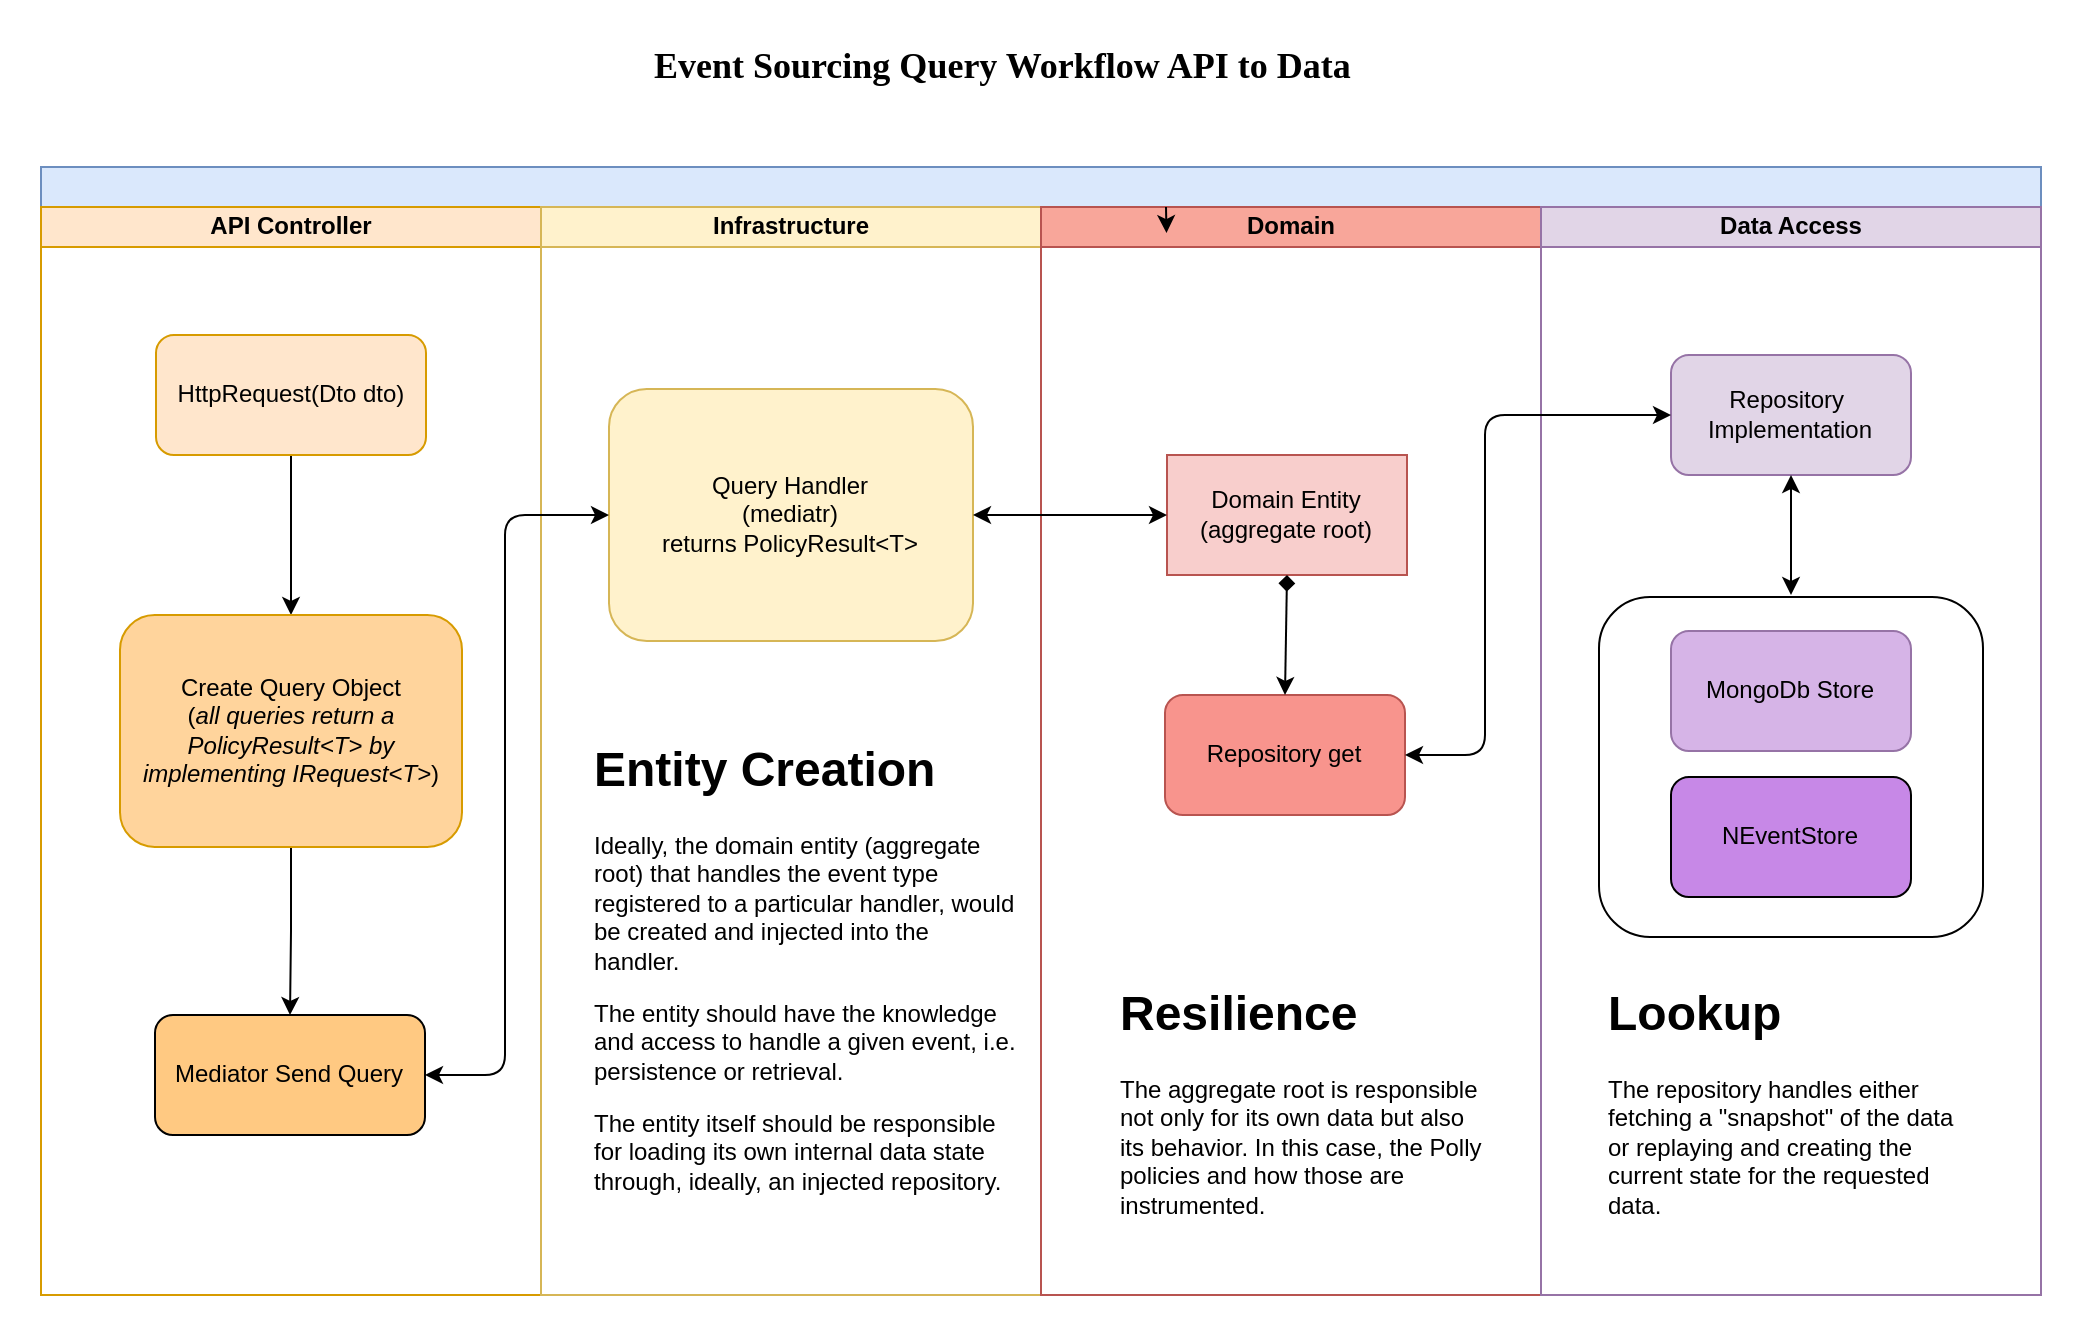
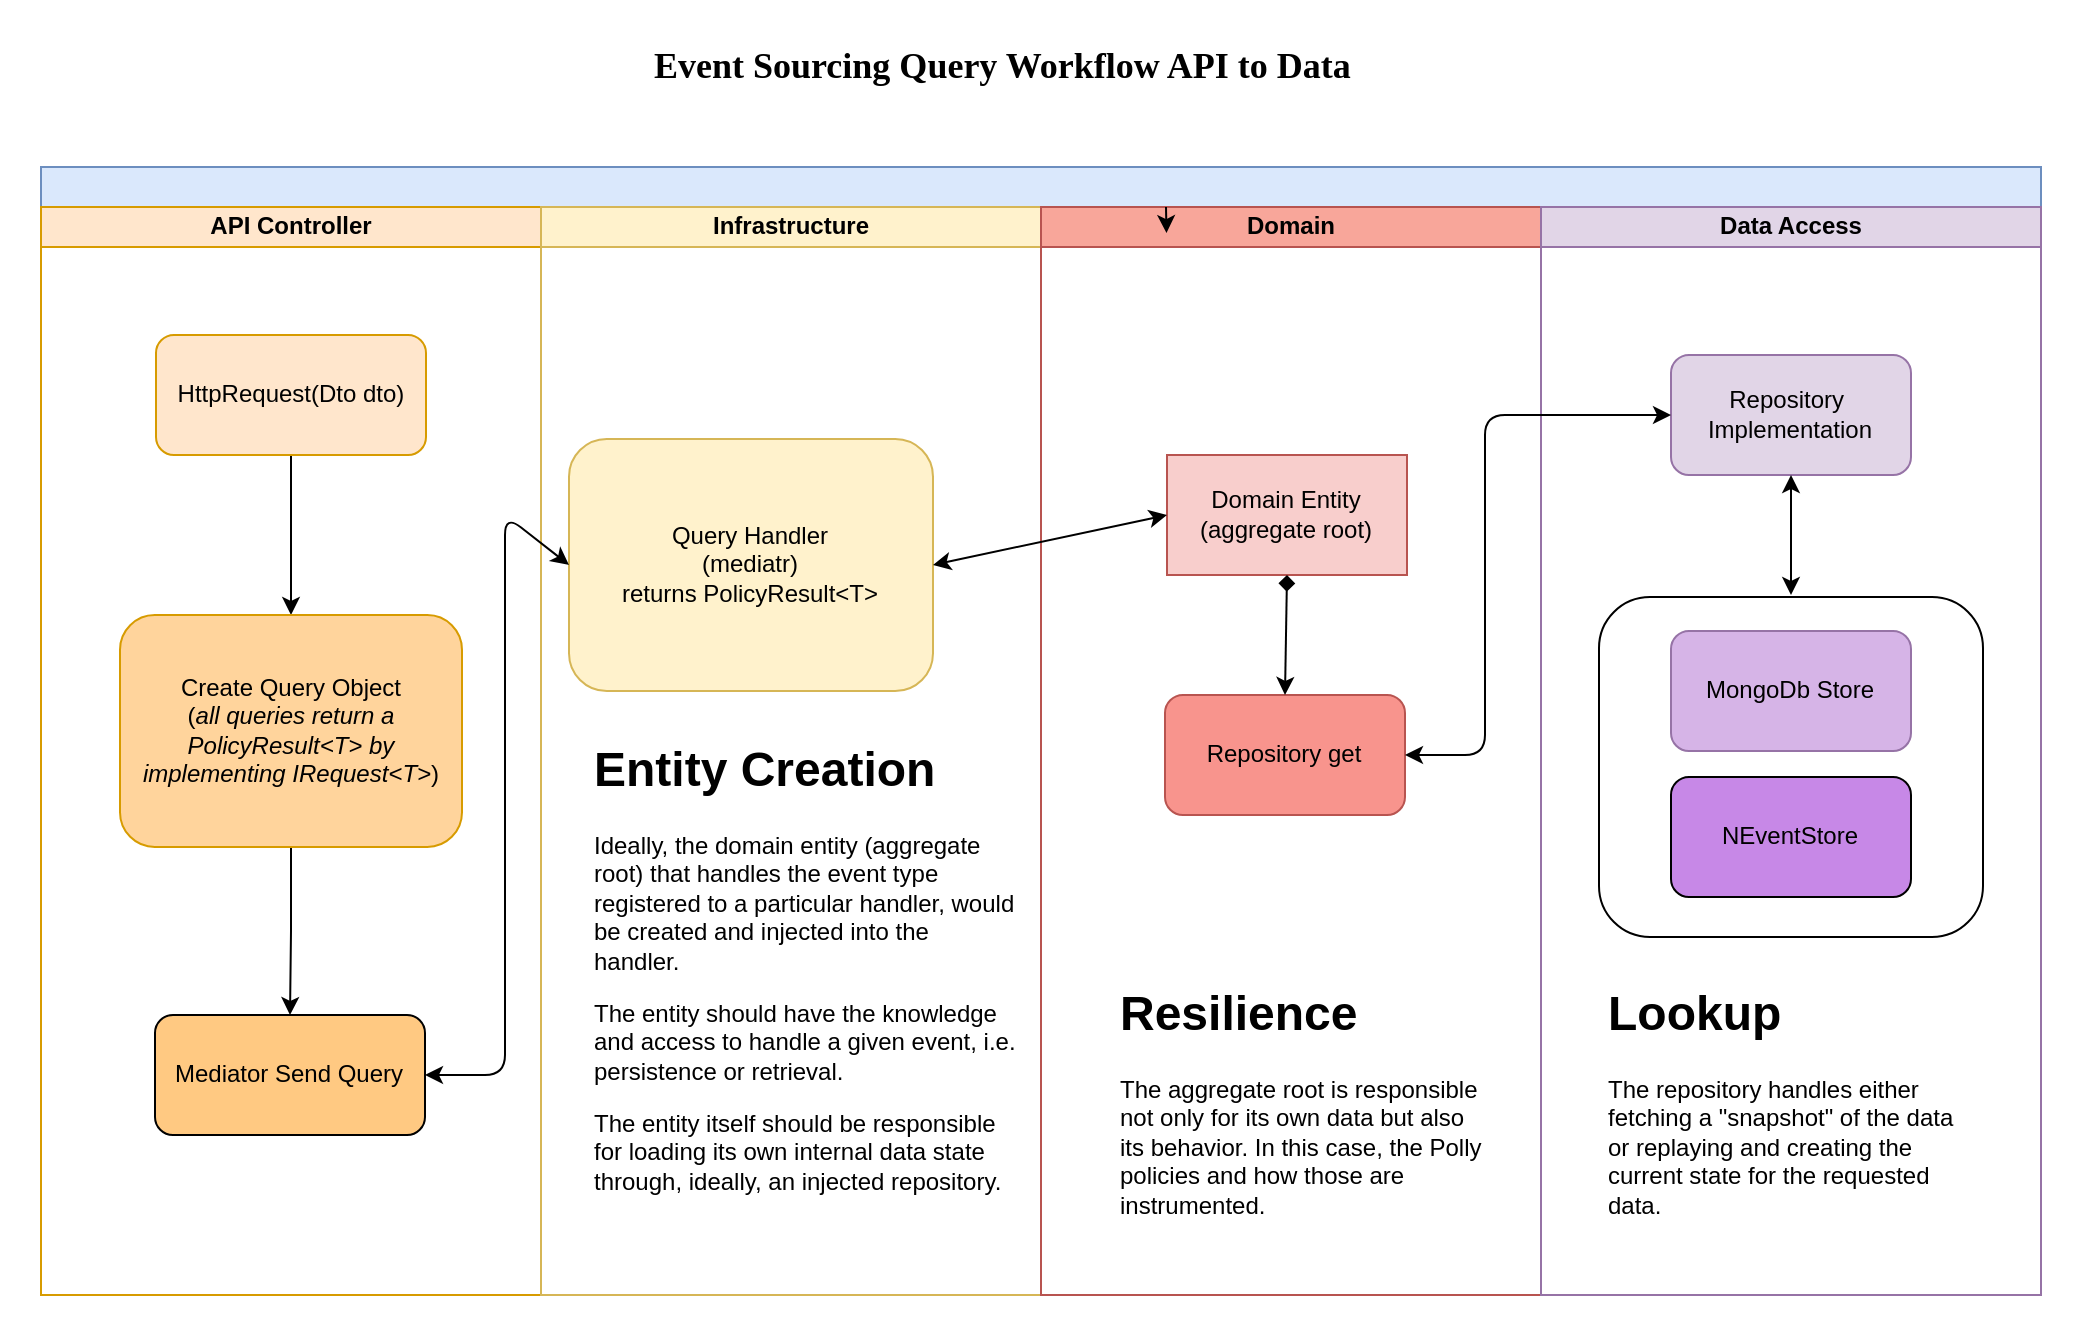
  <mxCell id="0" />
  <mxCell id="1" parent="0" />
  <mxCell id="2" value="" style="swimlane;html=1;childLayout=stackLayout;startSize=20;rounded=0;shadow=0;labelBackgroundColor=none;strokeColor=#6c8ebf;strokeWidth=1;fillColor=#dae8fc;fontFamily=Verdana;fontSize=8;align=center;" parent="1" vertex="1"><mxGeometry x="20" y="83" width="1000" height="564" as="geometry" /></mxCell>
  <mxCell id="3" value="API Controller" style="swimlane;html=1;startSize=20;fillColor=#ffe6cc;strokeColor=#d79b00;" parent="2" vertex="1"><mxGeometry y="20" width="250" height="544" as="geometry" /></mxCell>
  <mxCell id="4" value="" style="edgeStyle=orthogonalEdgeStyle;rounded=0;orthogonalLoop=1;jettySize=auto;html=1;" parent="3" source="5" target="7" edge="1"><mxGeometry relative="1" as="geometry" /></mxCell>
  <mxCell id="5" value="HttpRequest(Dto dto)" style="rounded=1;whiteSpace=wrap;html=1;fillColor=#ffe6cc;strokeColor=#d79b00;" parent="3" vertex="1"><mxGeometry x="57.5" y="64" width="135" height="60" as="geometry" /></mxCell>
  <mxCell id="6" value="" style="edgeStyle=orthogonalEdgeStyle;rounded=0;orthogonalLoop=1;jettySize=auto;html=1;" parent="3" source="7" target="8" edge="1"><mxGeometry relative="1" as="geometry" /></mxCell>
  <mxCell id="7" value="Create Query Object&lt;br&gt;(&lt;i&gt;all queries return a PolicyResult&amp;lt;T&amp;gt; by implementing IRequest&amp;lt;T&amp;gt;&lt;/i&gt;)" style="rounded=1;whiteSpace=wrap;html=1;fillColor=#FFD49C;strokeColor=#d79b00;" parent="3" vertex="1"><mxGeometry x="39.5" y="204" width="171" height="116" as="geometry" /></mxCell>
  <mxCell id="8" value="Mediator Send Query" style="rounded=1;whiteSpace=wrap;html=1;fillColor=#FFC982;" parent="3" vertex="1"><mxGeometry x="57" y="404" width="135" height="60" as="geometry" /></mxCell>
  <mxCell id="9" value="Infrastructure" style="swimlane;html=1;startSize=20;fillColor=#fff2cc;strokeColor=#d6b656;" parent="2" vertex="1"><mxGeometry x="250" y="20" width="250" height="544" as="geometry" /></mxCell>
- <mxCell id="10" value="Query Handler&lt;br&gt;(mediatr)&lt;br&gt;returns PolicyResult&amp;lt;T&amp;gt;" style="rounded=1;whiteSpace=wrap;html=1;fillColor=#fff2cc;strokeColor=#d6b656;" parent="9" vertex="1"><mxGeometry x="34" y="91" width="182" height="126" as="geometry" /></mxCell>
+ <mxCell id="10" value="Query Handler&lt;br&gt;(mediatr)&lt;br&gt;returns PolicyResult&amp;lt;T&amp;gt;" style="rounded=1;whiteSpace=wrap;html=1;fillColor=#fff2cc;strokeColor=#d6b656;" parent="9" vertex="1"><mxGeometry x="14" y="116" width="182" height="126" as="geometry" /></mxCell>
  <mxCell id="11" value="&lt;h1&gt;Entity Creation&lt;/h1&gt;&lt;h1&gt;&lt;p style=&quot;font-size: 12px ; font-weight: 400&quot;&gt;Ideally, the domain entity (aggregate root) that handles the event type registered to a particular handler, would be created and injected into the handler.&lt;/p&gt;&lt;p style=&quot;font-size: 12px ; font-weight: 400&quot;&gt;The entity should have the knowledge and access to handle a given event, i.e. persistence or retrieval.&lt;/p&gt;&lt;p style=&quot;font-size: 12px ; font-weight: 400&quot;&gt;The entity itself should be responsible for loading its own internal data state through, ideally, an injected repository.&lt;/p&gt;&lt;/h1&gt;" style="text;html=1;strokeColor=none;fillColor=none;spacing=5;spacingTop=-20;whiteSpace=wrap;overflow=hidden;rounded=0;" parent="9" vertex="1"><mxGeometry x="22" y="262" width="220" height="262" as="geometry" /></mxCell>
  <mxCell id="12" value="Domain" style="swimlane;html=1;startSize=20;fillColor=#F8A69A;strokeColor=#b85450;" parent="2" vertex="1"><mxGeometry x="500" y="20" width="250" height="544" as="geometry" /></mxCell>
  <mxCell id="13" value="Domain Entity&lt;br&gt;(aggregate root)" style="whiteSpace=wrap;html=1;fillColor=#f8cecc;strokeColor=#b85450;rounded=0;" parent="12" vertex="1"><mxGeometry x="63" y="124" width="120" height="60" as="geometry" /></mxCell>
  <mxCell id="14" value="Repository get" style="rounded=1;whiteSpace=wrap;html=1;fillColor=#F8948D;strokeColor=#b85450;" parent="12" vertex="1"><mxGeometry x="62" y="244" width="120" height="60" as="geometry" /></mxCell>
  <mxCell id="15" value="" style="endArrow=diamond;startArrow=classic;html=1;entryX=0.5;entryY=1;entryDx=0;entryDy=0;exitX=0.5;exitY=0;exitDx=0;exitDy=0;" parent="12" source="14" target="13" edge="1"><mxGeometry width="50" height="50" relative="1" as="geometry"><mxPoint x="102" y="227" as="sourcePoint" /><mxPoint x="122" y="167" as="targetPoint" /></mxGeometry></mxCell>
  <mxCell id="16" value="Data Access" style="swimlane;html=1;startSize=20;fillColor=#e1d5e7;strokeColor=#9673a6;" parent="2" vertex="1"><mxGeometry x="750" y="20" width="250" height="544" as="geometry" /></mxCell>
  <mxCell id="17" value="" style="group" parent="16" vertex="1" connectable="0"><mxGeometry x="29" y="195" width="192" height="170" as="geometry" /></mxCell>
  <mxCell id="18" value="" style="rounded=1;whiteSpace=wrap;html=1;" parent="17" vertex="1"><mxGeometry width="192" height="170" as="geometry" /></mxCell>
  <mxCell id="19" value="NEventStore" style="rounded=1;whiteSpace=wrap;html=1;fillColor=#C788E7;" parent="17" vertex="1"><mxGeometry x="36" y="90" width="120" height="60" as="geometry" /></mxCell>
  <mxCell id="20" value="MongoDb Store" style="rounded=1;whiteSpace=wrap;html=1;fillColor=#D6B4E7;strokeColor=#9673a6;" parent="17" vertex="1"><mxGeometry x="36" y="17" width="120" height="60" as="geometry" /></mxCell>
  <mxCell id="21" value="Repository&amp;nbsp;&lt;br&gt;Implementation" style="rounded=1;whiteSpace=wrap;html=1;fillColor=#e1d5e7;strokeColor=#9673a6;" parent="16" vertex="1"><mxGeometry x="65" y="74" width="120" height="60" as="geometry" /></mxCell>
  <mxCell id="22" value="" style="endArrow=classic;startArrow=classic;html=1;entryX=0.5;entryY=1;entryDx=0;entryDy=0;" parent="16" target="21" edge="1"><mxGeometry width="50" height="50" relative="1" as="geometry"><mxPoint x="125" y="194" as="sourcePoint" /><mxPoint x="142" y="144" as="targetPoint" /></mxGeometry></mxCell>
  <mxCell id="23" value="&lt;h1&gt;Lookup&lt;/h1&gt;&lt;div&gt;The repository handles either fetching a &quot;snapshot&quot; of the data or replaying and creating the current state for the requested data.&lt;/div&gt;" style="text;html=1;strokeColor=none;fillColor=none;spacing=5;spacingTop=-20;whiteSpace=wrap;overflow=hidden;rounded=0;" parent="16" vertex="1"><mxGeometry x="29" y="384" width="190" height="120" as="geometry" /></mxCell>
  <mxCell id="24" style="edgeStyle=orthogonalEdgeStyle;rounded=0;orthogonalLoop=1;jettySize=auto;html=1;exitX=0.25;exitY=0;exitDx=0;exitDy=0;entryX=0.251;entryY=0.024;entryDx=0;entryDy=0;entryPerimeter=0;" parent="2" source="12" target="12" edge="1"><mxGeometry relative="1" as="geometry" /></mxCell>
  <mxCell id="25" value="" style="endArrow=classic;startArrow=classic;html=1;entryX=0;entryY=0.5;entryDx=0;entryDy=0;exitX=1;exitY=0.5;exitDx=0;exitDy=0;" parent="2" source="14" target="21" edge="1"><mxGeometry width="50" height="50" relative="1" as="geometry"><mxPoint x="682" y="214" as="sourcePoint" /><mxPoint x="732" y="164" as="targetPoint" /><Array as="points"><mxPoint x="722" y="294" /><mxPoint x="722" y="124" /></Array></mxGeometry></mxCell>
  <mxCell id="26" value="" style="endArrow=classic;startArrow=classic;html=1;exitX=1;exitY=0.5;exitDx=0;exitDy=0;entryX=0;entryY=0.5;entryDx=0;entryDy=0;" parent="2" source="10" target="13" edge="1"><mxGeometry width="50" height="50" relative="1" as="geometry"><mxPoint x="462" y="149" as="sourcePoint" /><mxPoint x="512" y="99" as="targetPoint" /></mxGeometry></mxCell>
  <mxCell id="27" value="" style="endArrow=classic;startArrow=classic;html=1;exitX=1;exitY=0.5;exitDx=0;exitDy=0;entryX=0;entryY=0.5;entryDx=0;entryDy=0;" parent="2" source="8" target="10" edge="1"><mxGeometry width="50" height="50" relative="1" as="geometry"><mxPoint x="332" y="414" as="sourcePoint" /><mxPoint x="382" y="364" as="targetPoint" /><Array as="points"><mxPoint x="232" y="454" /><mxPoint x="232" y="174" /></Array></mxGeometry></mxCell>
  <mxCell id="28" value="&lt;span style=&quot;font-family: &amp;#34;verdana&amp;#34; ; font-weight: 700 ; text-align: center&quot;&gt;&lt;font style=&quot;font-size: 18px&quot;&gt;Event Sourcing Query Workflow API to Data&lt;/font&gt;&lt;/span&gt;" style="text;html=1;resizable=0;points=[];autosize=1;align=left;verticalAlign=top;spacingTop=-4;" parent="1" vertex="1"><mxGeometry x="325" y="20" width="460" height="20" as="geometry" /></mxCell>
  <mxCell id="29" value="&lt;h1&gt;Resilience&lt;/h1&gt;&lt;p&gt;The aggregate root is responsible not only for its own data but also its behavior. In this case, the Polly policies and how those are instrumented.&lt;/p&gt;" style="text;html=1;strokeColor=none;fillColor=none;spacing=5;spacingTop=-20;whiteSpace=wrap;overflow=hidden;rounded=0;" vertex="1" parent="1"><mxGeometry x="555" y="487" width="190" height="120" as="geometry" /></mxCell>
